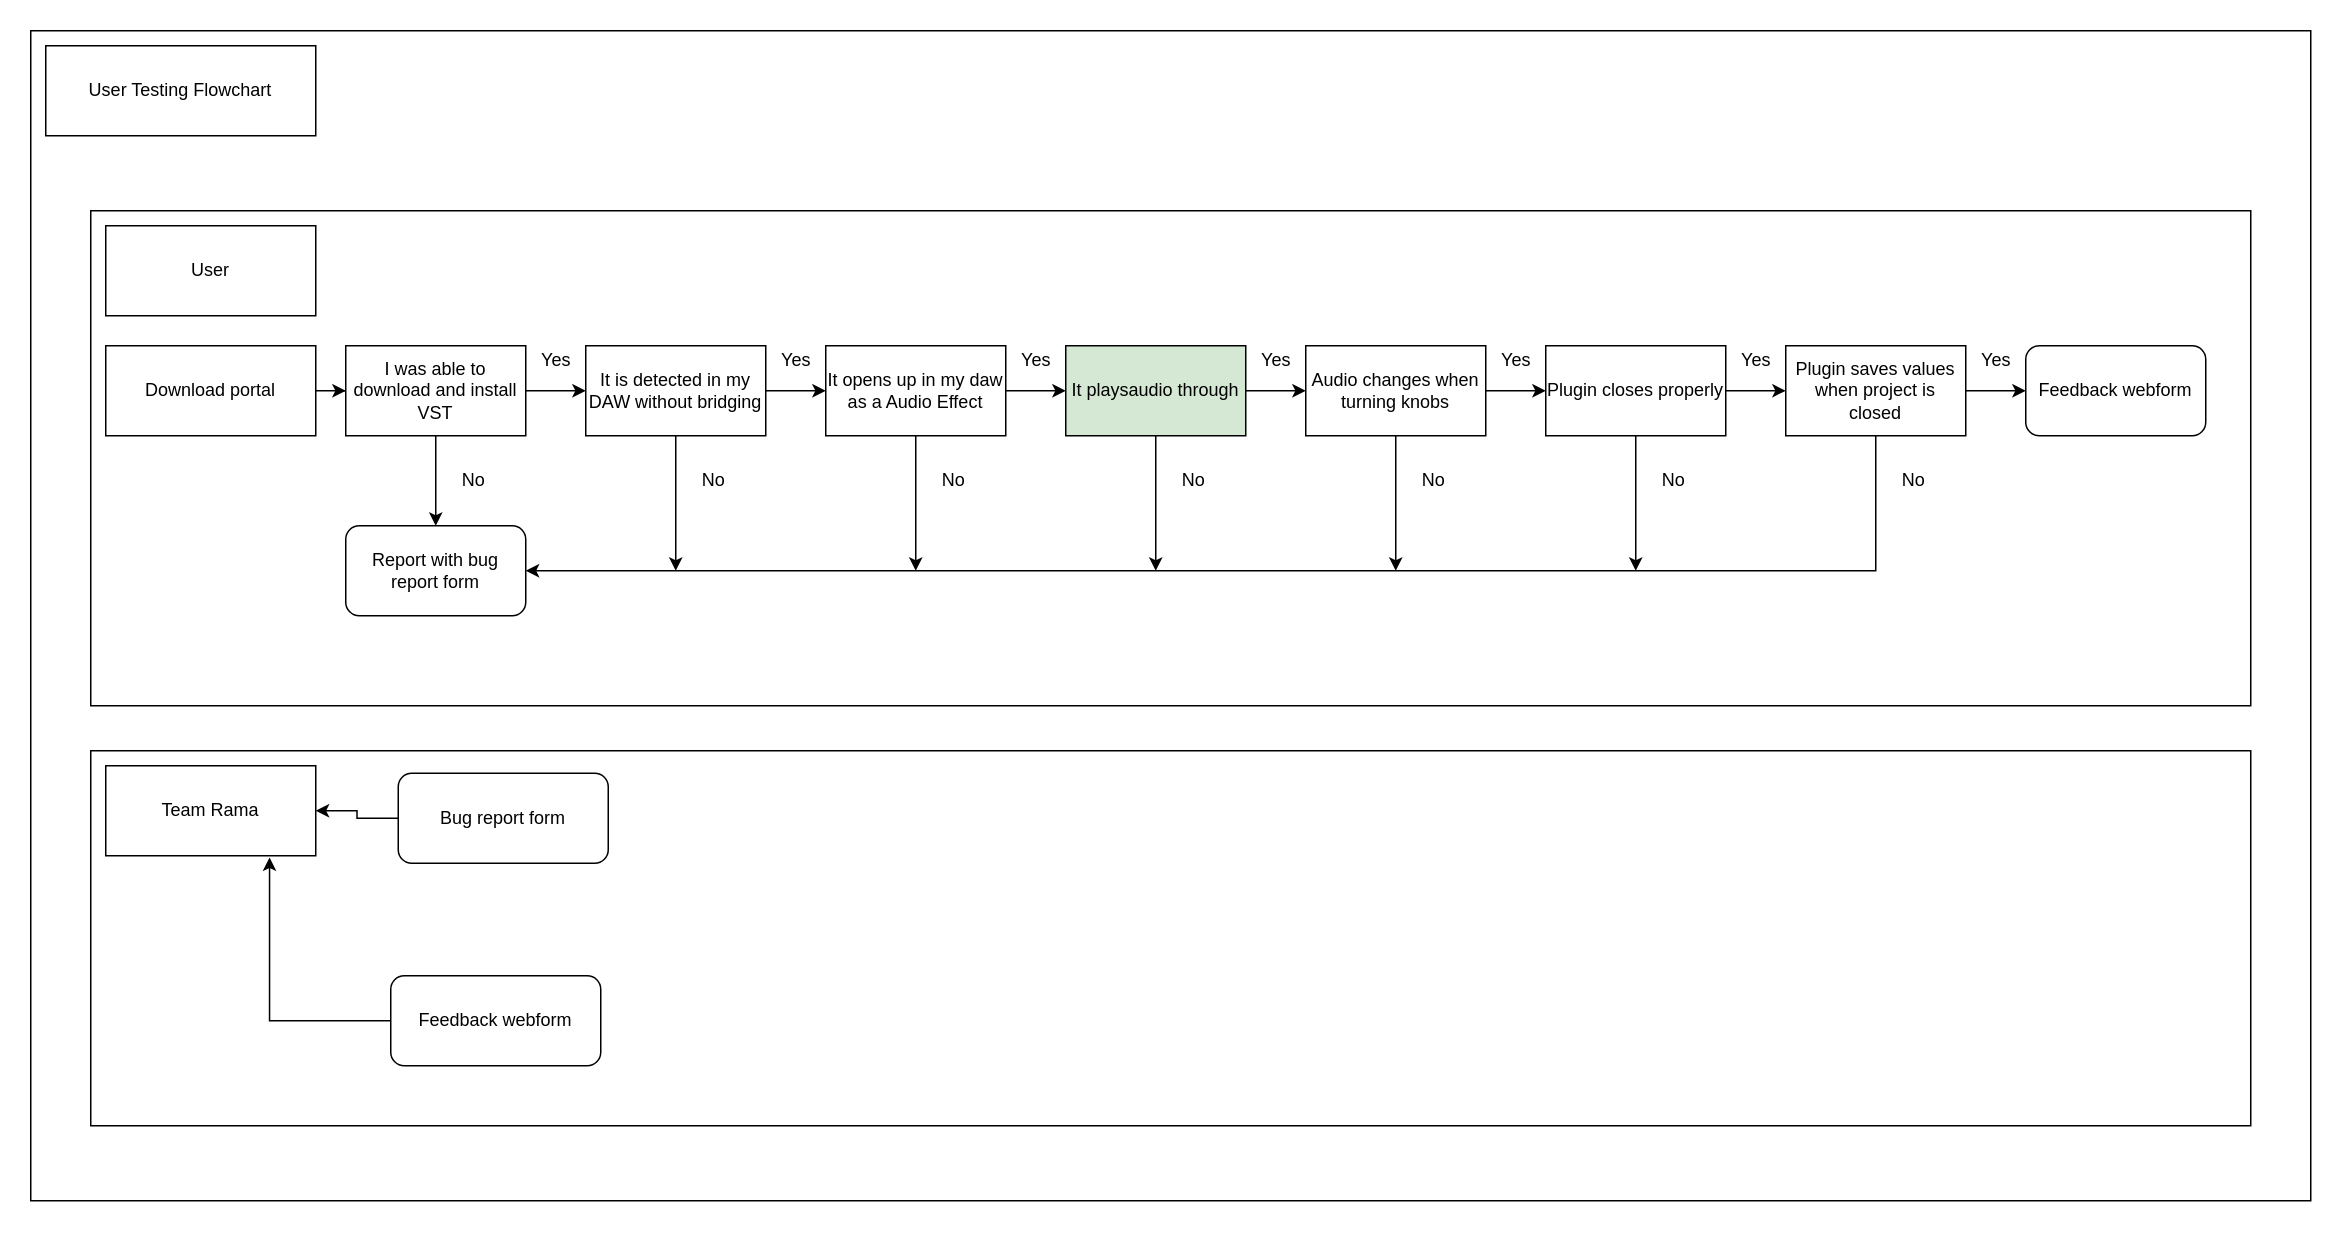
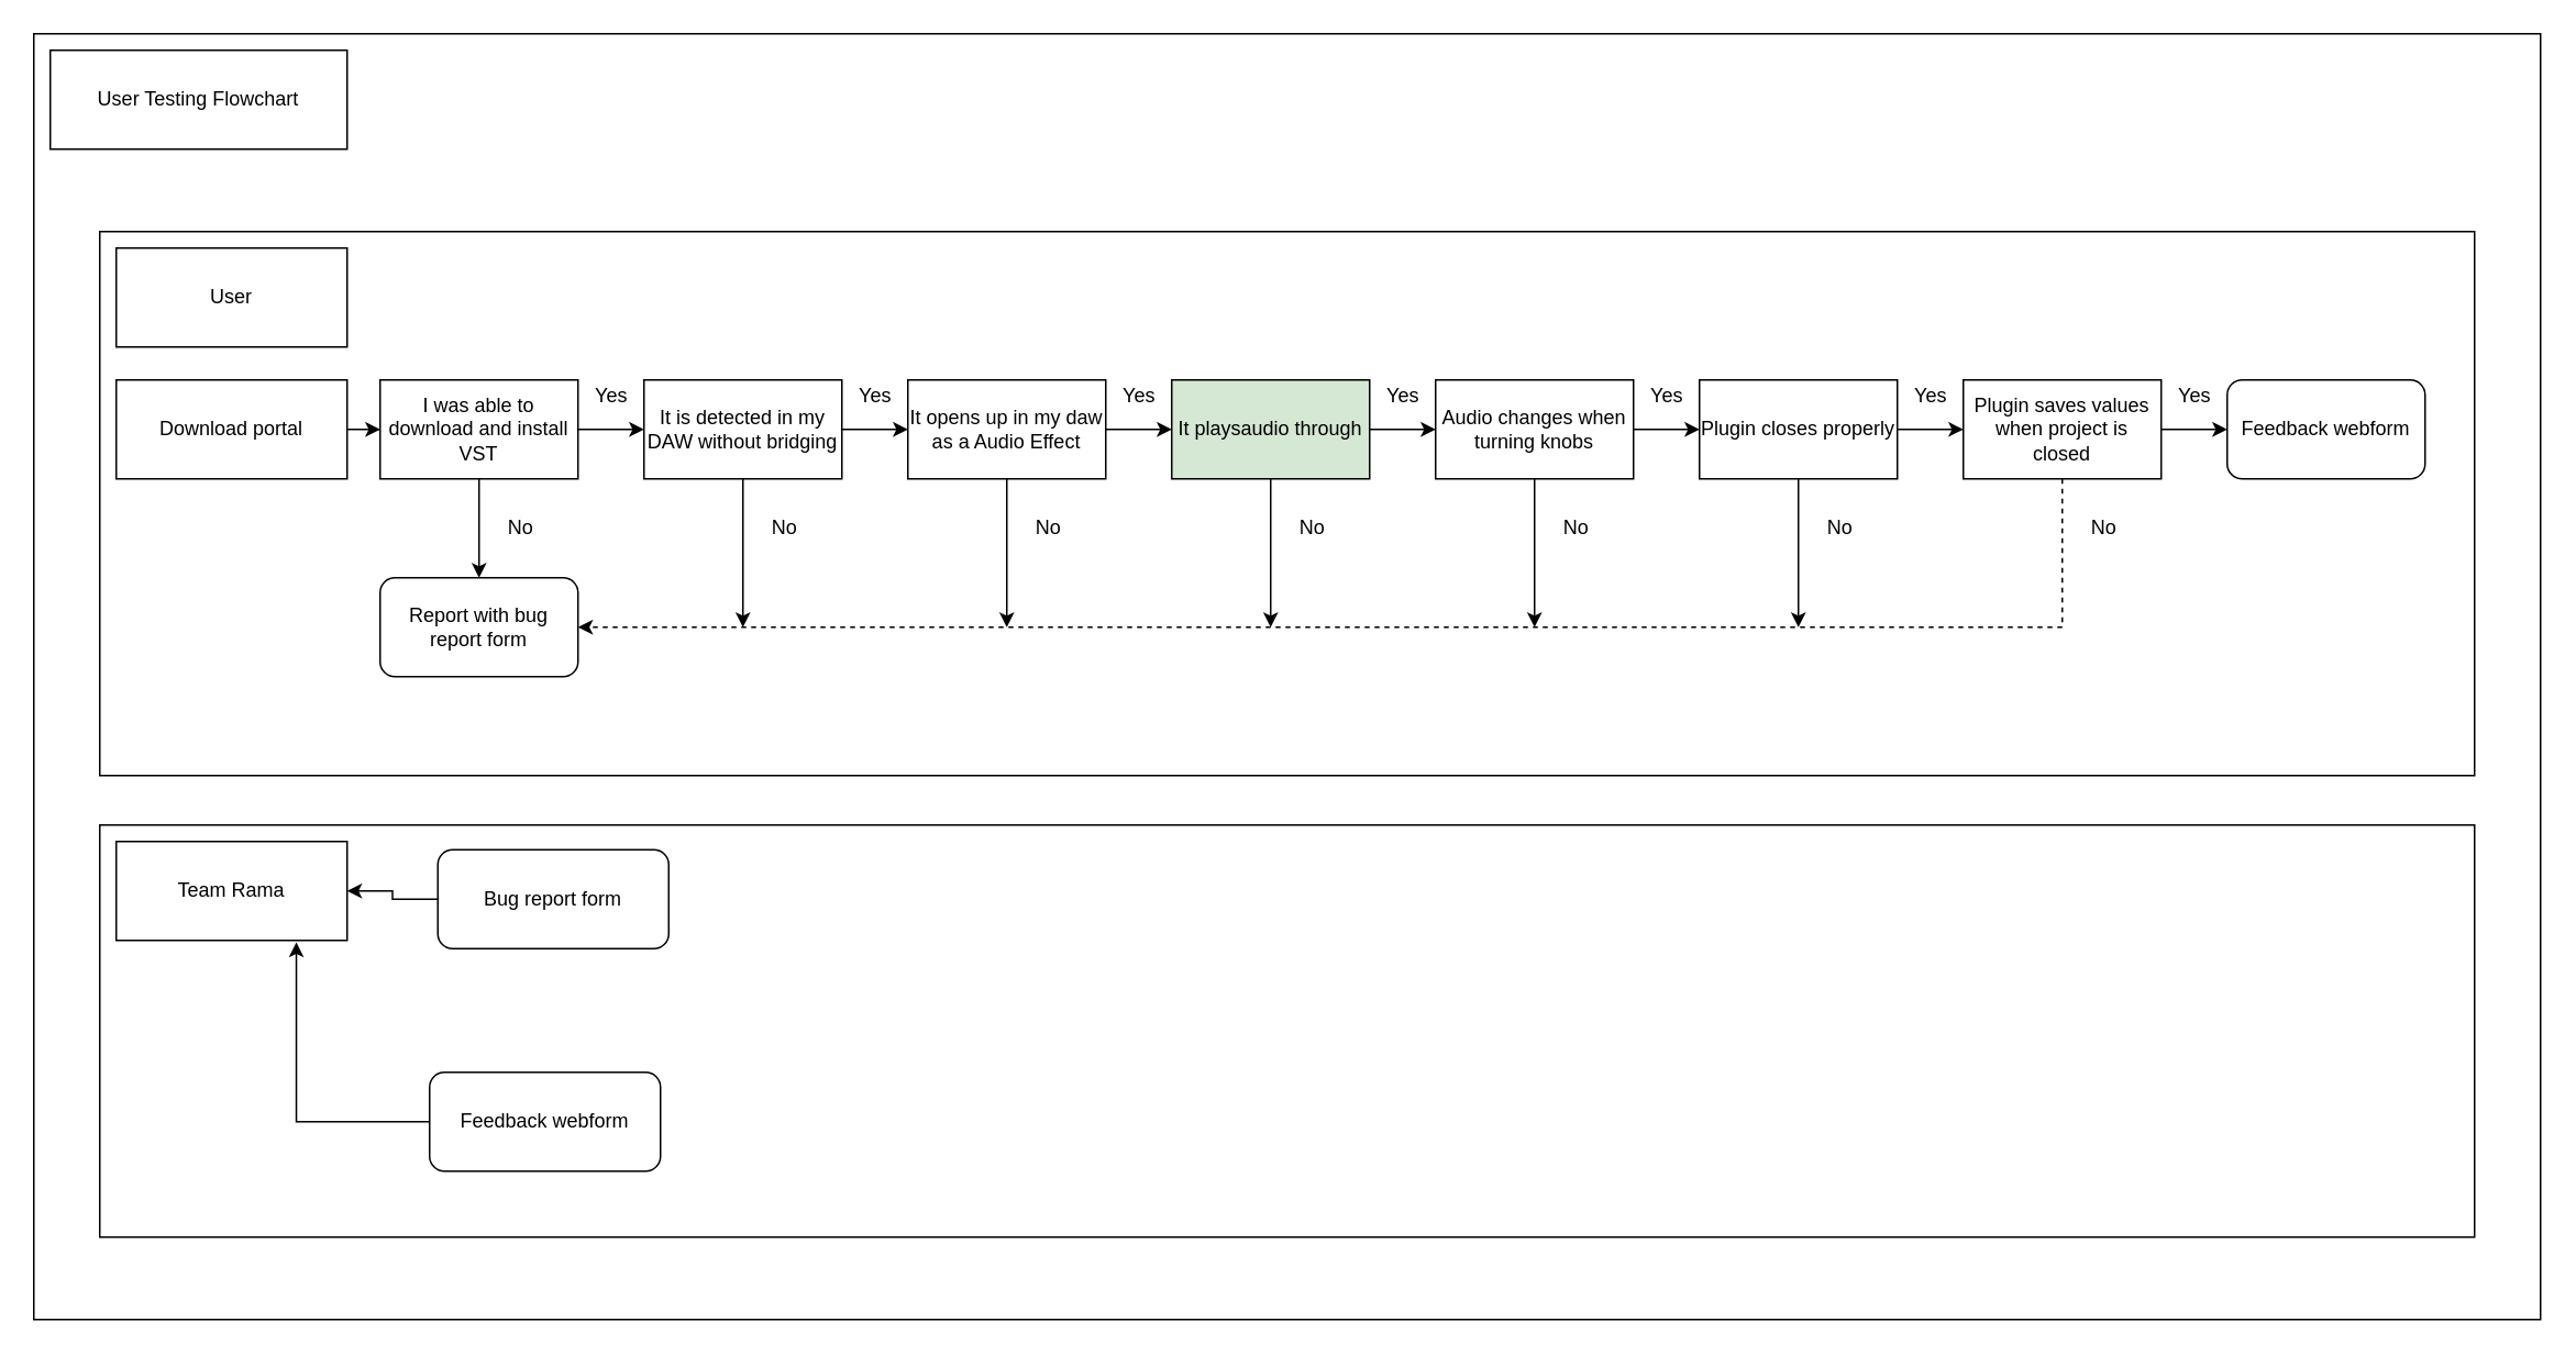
  <mxCell id="0" />
  <mxCell id="1" parent="0" />
  <mxCell id="2" value="User Testing Flowchart" style="rounded=0;whiteSpace=wrap;html=1;" vertex="1" parent="1"><mxGeometry x="30" y="30" width="180" height="60" as="geometry" /></mxCell>
  <mxCell id="3" style="edgeStyle=orthogonalEdgeStyle;rounded=0;orthogonalLoop=1;jettySize=auto;html=1;entryX=0;entryY=0.5;entryDx=0;entryDy=0;" edge="1" parent="1" source="4" target="7"><mxGeometry relative="1" as="geometry" /></mxCell>
  <mxCell id="4" value="Download portal" style="rounded=0;whiteSpace=wrap;html=1;" vertex="1" parent="1"><mxGeometry x="70" y="230" width="140" height="60" as="geometry" /></mxCell>
  <mxCell id="5" style="edgeStyle=orthogonalEdgeStyle;rounded=0;orthogonalLoop=1;jettySize=auto;html=1;entryX=0;entryY=0.5;entryDx=0;entryDy=0;" edge="1" parent="1" source="7" target="14"><mxGeometry relative="1" as="geometry" /></mxCell>
  <mxCell id="6" style="edgeStyle=orthogonalEdgeStyle;rounded=0;orthogonalLoop=1;jettySize=auto;html=1;entryX=0.5;entryY=0;entryDx=0;entryDy=0;" edge="1" parent="1" source="7" target="18"><mxGeometry relative="1" as="geometry" /></mxCell>
  <mxCell id="7" value="I was able to download and install VST" style="rounded=0;whiteSpace=wrap;html=1;" vertex="1" parent="1"><mxGeometry x="230" y="230" width="120" height="60" as="geometry" /></mxCell>
  <mxCell id="8" style="edgeStyle=orthogonalEdgeStyle;rounded=0;orthogonalLoop=1;jettySize=auto;html=1;entryX=1;entryY=0.5;entryDx=0;entryDy=0;" edge="1" parent="1" source="9" target="10"><mxGeometry relative="1" as="geometry" /></mxCell>
  <mxCell id="9" value="Bug report form" style="rounded=1;whiteSpace=wrap;html=1;" vertex="1" parent="1"><mxGeometry x="265" y="515" width="140" height="60" as="geometry" /></mxCell>
  <mxCell id="10" value="&lt;div&gt;Team Rama&lt;/div&gt;" style="rounded=0;whiteSpace=wrap;html=1;" vertex="1" parent="1"><mxGeometry x="70" y="510" width="140" height="60" as="geometry" /></mxCell>
  <mxCell id="11" value="User" style="rounded=0;whiteSpace=wrap;html=1;" vertex="1" parent="1"><mxGeometry x="70" y="150" width="140" height="60" as="geometry" /></mxCell>
  <mxCell id="12" style="edgeStyle=orthogonalEdgeStyle;rounded=0;orthogonalLoop=1;jettySize=auto;html=1;entryX=0;entryY=0.5;entryDx=0;entryDy=0;" edge="1" parent="1" source="14" target="17"><mxGeometry relative="1" as="geometry" /></mxCell>
  <mxCell id="13" style="edgeStyle=orthogonalEdgeStyle;rounded=0;orthogonalLoop=1;jettySize=auto;html=1;" edge="1" parent="1" source="14"><mxGeometry relative="1" as="geometry"><mxPoint x="450" y="380" as="targetPoint" /></mxGeometry></mxCell>
  <mxCell id="14" value="It is detected in my DAW without bridging" style="rounded=0;whiteSpace=wrap;html=1;" vertex="1" parent="1"><mxGeometry x="390" y="230" width="120" height="60" as="geometry" /></mxCell>
  <mxCell id="15" style="edgeStyle=orthogonalEdgeStyle;rounded=0;orthogonalLoop=1;jettySize=auto;html=1;entryX=0;entryY=0.5;entryDx=0;entryDy=0;" edge="1" parent="1" source="17" target="21"><mxGeometry relative="1" as="geometry" /></mxCell>
  <mxCell id="16" style="edgeStyle=orthogonalEdgeStyle;rounded=0;orthogonalLoop=1;jettySize=auto;html=1;" edge="1" parent="1" source="17"><mxGeometry relative="1" as="geometry"><mxPoint x="610" y="380" as="targetPoint" /></mxGeometry></mxCell>
  <mxCell id="17" value="It opens up in my daw as a Audio Effect" style="rounded=0;whiteSpace=wrap;html=1;" vertex="1" parent="1"><mxGeometry x="550" y="230" width="120" height="60" as="geometry" /></mxCell>
  <mxCell id="18" value="Report with bug report form" style="rounded=1;whiteSpace=wrap;html=1;" vertex="1" parent="1"><mxGeometry x="230" y="350" width="120" height="60" as="geometry" /></mxCell>
  <mxCell id="19" style="edgeStyle=orthogonalEdgeStyle;rounded=0;orthogonalLoop=1;jettySize=auto;html=1;entryX=0;entryY=0.5;entryDx=0;entryDy=0;" edge="1" parent="1" source="21" target="24"><mxGeometry relative="1" as="geometry" /></mxCell>
  <mxCell id="20" style="edgeStyle=orthogonalEdgeStyle;rounded=0;orthogonalLoop=1;jettySize=auto;html=1;" edge="1" parent="1" source="21"><mxGeometry relative="1" as="geometry"><mxPoint x="770" y="380" as="targetPoint" /></mxGeometry></mxCell>
  <mxCell id="21" value="It playsaudio through" style="rounded=0;whiteSpace=wrap;html=1;fillColor=#d5e8d4;" vertex="1" parent="1"><mxGeometry x="710" y="230" width="120" height="60" as="geometry" /></mxCell>
  <mxCell id="22" style="edgeStyle=orthogonalEdgeStyle;rounded=0;orthogonalLoop=1;jettySize=auto;html=1;entryX=0;entryY=0.5;entryDx=0;entryDy=0;" edge="1" parent="1" source="24" target="27"><mxGeometry relative="1" as="geometry" /></mxCell>
  <mxCell id="23" style="edgeStyle=orthogonalEdgeStyle;rounded=0;orthogonalLoop=1;jettySize=auto;html=1;" edge="1" parent="1" source="24"><mxGeometry relative="1" as="geometry"><mxPoint x="930" y="380" as="targetPoint" /></mxGeometry></mxCell>
  <mxCell id="24" value="Audio changes when turning knobs" style="rounded=0;whiteSpace=wrap;html=1;" vertex="1" parent="1"><mxGeometry x="870" y="230" width="120" height="60" as="geometry" /></mxCell>
  <mxCell id="25" style="edgeStyle=orthogonalEdgeStyle;rounded=0;orthogonalLoop=1;jettySize=auto;html=1;entryX=0;entryY=0.5;entryDx=0;entryDy=0;" edge="1" parent="1" source="27" target="30"><mxGeometry relative="1" as="geometry" /></mxCell>
  <mxCell id="26" style="edgeStyle=orthogonalEdgeStyle;rounded=0;orthogonalLoop=1;jettySize=auto;html=1;" edge="1" parent="1" source="27"><mxGeometry relative="1" as="geometry"><mxPoint x="1090" y="380" as="targetPoint" /></mxGeometry></mxCell>
  <mxCell id="27" value="Plugin closes properly" style="rounded=0;whiteSpace=wrap;html=1;" vertex="1" parent="1"><mxGeometry x="1030" y="230" width="120" height="60" as="geometry" /></mxCell>
  <mxCell id="28" style="edgeStyle=orthogonalEdgeStyle;rounded=0;orthogonalLoop=1;jettySize=auto;html=1;entryX=0;entryY=0.5;entryDx=0;entryDy=0;" edge="1" parent="1" source="30" target="33"><mxGeometry relative="1" as="geometry" /></mxCell>
- <mxCell id="29" style="edgeStyle=orthogonalEdgeStyle;rounded=0;orthogonalLoop=1;jettySize=auto;html=1;entryX=1;entryY=0.5;entryDx=0;entryDy=0;" edge="1" parent="1" source="30" target="18"><mxGeometry relative="1" as="geometry"><Array as="points"><mxPoint x="1250" y="380" /></Array></mxGeometry></mxCell>
+ <mxCell id="29" style="edgeStyle=orthogonalEdgeStyle;rounded=0;orthogonalLoop=1;jettySize=auto;html=1;entryX=1;entryY=0.5;entryDx=0;entryDy=0;dashed=1;" edge="1" parent="1" source="30" target="18"><mxGeometry relative="1" as="geometry"><Array as="points"><mxPoint x="1250" y="380" /></Array></mxGeometry></mxCell>
  <mxCell id="30" value="Plugin saves values when project is closed" style="rounded=0;whiteSpace=wrap;html=1;" vertex="1" parent="1"><mxGeometry x="1190" y="230" width="120" height="60" as="geometry" /></mxCell>
  <mxCell id="31" style="edgeStyle=orthogonalEdgeStyle;rounded=0;orthogonalLoop=1;jettySize=auto;html=1;entryX=0.78;entryY=1.019;entryDx=0;entryDy=0;entryPerimeter=0;" edge="1" parent="1" source="32" target="10"><mxGeometry relative="1" as="geometry" /></mxCell>
  <mxCell id="32" value="&lt;div&gt;Feedback webform&lt;/div&gt;" style="rounded=1;whiteSpace=wrap;html=1;" vertex="1" parent="1"><mxGeometry x="260" y="650" width="140" height="60" as="geometry" /></mxCell>
  <mxCell id="33" value="Feedback webform" style="rounded=1;whiteSpace=wrap;html=1;" vertex="1" parent="1"><mxGeometry x="1350" y="230" width="120" height="60" as="geometry" /></mxCell>
  <mxCell id="34" value="No" style="text;html=1;align=center;verticalAlign=middle;resizable=0;points=[];autosize=1;" vertex="1" parent="1"><mxGeometry x="300" y="310" width="30" height="20" as="geometry" /></mxCell>
  <mxCell id="35" value="No" style="text;html=1;align=center;verticalAlign=middle;resizable=0;points=[];autosize=1;" vertex="1" parent="1"><mxGeometry x="460" y="310" width="30" height="20" as="geometry" /></mxCell>
  <mxCell id="36" value="No" style="text;html=1;align=center;verticalAlign=middle;resizable=0;points=[];autosize=1;" vertex="1" parent="1"><mxGeometry x="620" y="310" width="30" height="20" as="geometry" /></mxCell>
  <mxCell id="37" value="No" style="text;html=1;align=center;verticalAlign=middle;resizable=0;points=[];autosize=1;" vertex="1" parent="1"><mxGeometry x="780" y="310" width="30" height="20" as="geometry" /></mxCell>
  <mxCell id="38" value="No" style="text;html=1;align=center;verticalAlign=middle;resizable=0;points=[];autosize=1;" vertex="1" parent="1"><mxGeometry x="940" y="310" width="30" height="20" as="geometry" /></mxCell>
  <mxCell id="39" value="No" style="text;html=1;align=center;verticalAlign=middle;resizable=0;points=[];autosize=1;" vertex="1" parent="1"><mxGeometry x="1100" y="310" width="30" height="20" as="geometry" /></mxCell>
  <mxCell id="40" value="No" style="text;html=1;align=center;verticalAlign=middle;resizable=0;points=[];autosize=1;" vertex="1" parent="1"><mxGeometry x="1260" y="310" width="30" height="20" as="geometry" /></mxCell>
  <mxCell id="41" value="Yes" style="text;html=1;align=center;verticalAlign=middle;resizable=0;points=[];autosize=1;" vertex="1" parent="1"><mxGeometry x="350" y="230" width="40" height="20" as="geometry" /></mxCell>
  <mxCell id="42" value="Yes" style="text;html=1;align=center;verticalAlign=middle;resizable=0;points=[];autosize=1;" vertex="1" parent="1"><mxGeometry x="510" y="230" width="40" height="20" as="geometry" /></mxCell>
  <mxCell id="43" value="Yes" style="text;html=1;align=center;verticalAlign=middle;resizable=0;points=[];autosize=1;" vertex="1" parent="1"><mxGeometry x="670" y="230" width="40" height="20" as="geometry" /></mxCell>
  <mxCell id="44" value="Yes" style="text;html=1;align=center;verticalAlign=middle;resizable=0;points=[];autosize=1;" vertex="1" parent="1"><mxGeometry x="830" y="230" width="40" height="20" as="geometry" /></mxCell>
  <mxCell id="45" value="Yes" style="text;html=1;align=center;verticalAlign=middle;resizable=0;points=[];autosize=1;" vertex="1" parent="1"><mxGeometry x="990" y="230" width="40" height="20" as="geometry" /></mxCell>
  <mxCell id="46" value="Yes" style="text;html=1;align=center;verticalAlign=middle;resizable=0;points=[];autosize=1;" vertex="1" parent="1"><mxGeometry x="1150" y="230" width="40" height="20" as="geometry" /></mxCell>
  <mxCell id="47" value="Yes" style="text;html=1;align=center;verticalAlign=middle;resizable=0;points=[];autosize=1;" vertex="1" parent="1"><mxGeometry x="1310" y="230" width="40" height="20" as="geometry" /></mxCell>
  <mxCell id="48" value="" style="rounded=0;whiteSpace=wrap;html=1;fillColor=none;" vertex="1" parent="1"><mxGeometry x="60" y="500" width="1440" height="250" as="geometry" /></mxCell>
  <mxCell id="49" value="" style="rounded=0;whiteSpace=wrap;html=1;fillColor=none;" vertex="1" parent="1"><mxGeometry x="60" y="140" width="1440" height="330" as="geometry" /></mxCell>
  <mxCell id="50" value="" style="rounded=0;whiteSpace=wrap;html=1;fillColor=none;" vertex="1" parent="1"><mxGeometry width="1520" height="780" as="geometry" x="20" y="20" /></mxCell>
